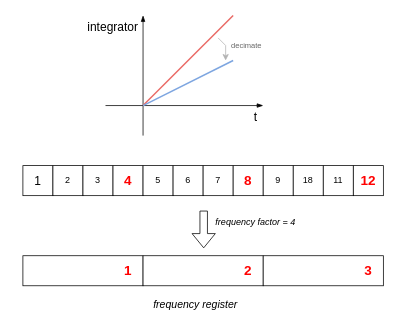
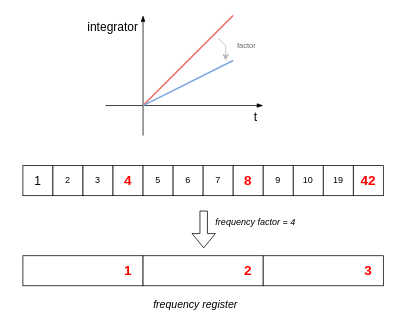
  <mxCell id="0" />
  <mxCell id="1" parent="0" />
  <mxCell id="2" value="" style="group" vertex="1" connectable="0" parent="1"><mxGeometry x="30" y="220" width="170" height="40" as="geometry" /></mxCell>
  <mxCell id="3" value="" style="rounded=0;whiteSpace=wrap;html=1;" vertex="1" parent="2"><mxGeometry width="40" height="40" as="geometry" /></mxCell>
  <mxCell id="4" value="" style="rounded=0;whiteSpace=wrap;html=1;" vertex="1" parent="2"><mxGeometry x="40" width="40" height="40" as="geometry" /></mxCell>
  <mxCell id="5" value="" style="rounded=0;whiteSpace=wrap;html=1;" vertex="1" parent="2"><mxGeometry x="80" width="40" height="40" as="geometry" /></mxCell>
  <mxCell id="6" value="" style="rounded=0;whiteSpace=wrap;html=1;" vertex="1" parent="2"><mxGeometry x="120" width="40" height="40" as="geometry" /></mxCell>
  <mxCell id="7" value="&lt;font style=&quot;font-size: 16px;&quot;&gt;1&lt;/font&gt;" style="text;html=1;align=center;verticalAlign=middle;whiteSpace=wrap;rounded=0;" vertex="1" parent="2"><mxGeometry x="-10" y="5" width="60" height="30" as="geometry" /></mxCell>
  <mxCell id="8" value="2" style="text;html=1;align=center;verticalAlign=middle;whiteSpace=wrap;rounded=0;" vertex="1" parent="2"><mxGeometry x="30" y="5" width="60" height="30" as="geometry" /></mxCell>
  <mxCell id="9" value="3" style="text;html=1;align=center;verticalAlign=middle;whiteSpace=wrap;rounded=0;" vertex="1" parent="2"><mxGeometry x="70" y="5" width="60" height="30" as="geometry" /></mxCell>
  <mxCell id="10" value="&lt;font size=&quot;1&quot; color=&quot;#ff0000&quot;&gt;&lt;b&gt;&lt;font style=&quot;font-size: 18px;&quot;&gt;4&lt;/font&gt;&lt;/b&gt;&lt;/font&gt;" style="text;html=1;align=center;verticalAlign=middle;whiteSpace=wrap;rounded=0;" vertex="1" parent="2"><mxGeometry x="110" y="5" width="60" height="30" as="geometry" /></mxCell>
  <mxCell id="11" value="" style="group" vertex="1" connectable="0" parent="1"><mxGeometry x="190" y="220" width="170" height="40" as="geometry" /></mxCell>
  <mxCell id="12" value="" style="rounded=0;whiteSpace=wrap;html=1;" vertex="1" parent="11"><mxGeometry width="40" height="40" as="geometry" /></mxCell>
  <mxCell id="13" value="" style="rounded=0;whiteSpace=wrap;html=1;" vertex="1" parent="11"><mxGeometry x="40" width="40" height="40" as="geometry" /></mxCell>
  <mxCell id="14" value="" style="rounded=0;whiteSpace=wrap;html=1;" vertex="1" parent="11"><mxGeometry x="80" width="40" height="40" as="geometry" /></mxCell>
  <mxCell id="15" value="" style="rounded=0;whiteSpace=wrap;html=1;" vertex="1" parent="11"><mxGeometry x="120" width="40" height="40" as="geometry" /></mxCell>
  <mxCell id="16" value="5" style="text;html=1;align=center;verticalAlign=middle;whiteSpace=wrap;rounded=0;" vertex="1" parent="11"><mxGeometry x="-10" y="5" width="60" height="30" as="geometry" /></mxCell>
  <mxCell id="17" value="6" style="text;html=1;align=center;verticalAlign=middle;whiteSpace=wrap;rounded=0;" vertex="1" parent="11"><mxGeometry x="30" y="5" width="60" height="30" as="geometry" /></mxCell>
  <mxCell id="18" value="7" style="text;html=1;align=center;verticalAlign=middle;whiteSpace=wrap;rounded=0;" vertex="1" parent="11"><mxGeometry x="70" y="5" width="60" height="30" as="geometry" /></mxCell>
  <mxCell id="19" value="&lt;font color=&quot;#ff0000&quot;&gt;&lt;b&gt;&lt;font style=&quot;font-size: 18px;&quot;&gt;8&lt;/font&gt;&lt;/b&gt;&lt;/font&gt;" style="text;html=1;align=center;verticalAlign=middle;whiteSpace=wrap;rounded=0;" vertex="1" parent="11"><mxGeometry x="110" y="5" width="60" height="30" as="geometry" /></mxCell>
  <mxCell id="20" value="" style="group" vertex="1" connectable="0" parent="1"><mxGeometry x="350" y="220" width="170" height="40" as="geometry" /></mxCell>
  <mxCell id="21" value="" style="rounded=0;whiteSpace=wrap;html=1;" vertex="1" parent="20"><mxGeometry width="40" height="40" as="geometry" /></mxCell>
  <mxCell id="22" value="" style="rounded=0;whiteSpace=wrap;html=1;" vertex="1" parent="20"><mxGeometry x="40" width="40" height="40" as="geometry" /></mxCell>
  <mxCell id="23" value="" style="rounded=0;whiteSpace=wrap;html=1;" vertex="1" parent="20"><mxGeometry x="80" width="40" height="40" as="geometry" /></mxCell>
  <mxCell id="24" value="" style="rounded=0;whiteSpace=wrap;html=1;" vertex="1" parent="20"><mxGeometry x="120" width="40" height="40" as="geometry" /></mxCell>
  <mxCell id="25" value="9" style="text;html=1;align=center;verticalAlign=middle;whiteSpace=wrap;rounded=0;" vertex="1" parent="20"><mxGeometry x="-10" y="5" width="60" height="30" as="geometry" /></mxCell>
- <mxCell id="26" value="18" style="text;html=1;align=center;verticalAlign=middle;whiteSpace=wrap;rounded=0;" vertex="1" parent="20"><mxGeometry x="30" y="5" width="60" height="30" as="geometry" /></mxCell>
- <mxCell id="27" value="11" style="text;html=1;align=center;verticalAlign=middle;whiteSpace=wrap;rounded=0;" vertex="1" parent="20"><mxGeometry x="70" y="5" width="60" height="30" as="geometry" /></mxCell>
- <mxCell id="28" value="&lt;font style=&quot;font-size: 18px;&quot; color=&quot;#ff0000&quot;&gt;&lt;b&gt;12&lt;/b&gt;&lt;/font&gt;" style="text;html=1;align=center;verticalAlign=middle;whiteSpace=wrap;rounded=0;" vertex="1" parent="20"><mxGeometry x="110" y="5" width="60" height="30" as="geometry" /></mxCell>
+ <mxCell id="26" value="10" style="text;html=1;align=center;verticalAlign=middle;whiteSpace=wrap;rounded=0;" vertex="1" parent="20"><mxGeometry x="30" y="5" width="60" height="30" as="geometry" /></mxCell>
+ <mxCell id="27" value="19" style="text;html=1;align=center;verticalAlign=middle;whiteSpace=wrap;rounded=0;" vertex="1" parent="20"><mxGeometry x="70" y="5" width="60" height="30" as="geometry" /></mxCell>
+ <mxCell id="28" value="&lt;font style=&quot;font-size: 18px;&quot; color=&quot;#ff0000&quot;&gt;&lt;b&gt;42&lt;/b&gt;&lt;/font&gt;" style="text;html=1;align=center;verticalAlign=middle;whiteSpace=wrap;rounded=0;" vertex="1" parent="20"><mxGeometry x="110" y="5" width="60" height="30" as="geometry" /></mxCell>
  <mxCell id="29" value="" style="rounded=0;whiteSpace=wrap;html=1;" vertex="1" parent="1"><mxGeometry x="30" y="340" width="160" height="40" as="geometry" /></mxCell>
  <mxCell id="30" value="" style="rounded=0;whiteSpace=wrap;html=1;" vertex="1" parent="1"><mxGeometry x="190" y="340" width="160" height="40" as="geometry" /></mxCell>
  <mxCell id="31" value="" style="rounded=0;whiteSpace=wrap;html=1;" vertex="1" parent="1"><mxGeometry x="350" y="340" width="160" height="40" as="geometry" /></mxCell>
  <mxCell id="32" value="&lt;font size=&quot;1&quot; color=&quot;#ff0000&quot;&gt;&lt;b style=&quot;font-size: 18px;&quot;&gt;1&lt;/b&gt;&lt;/font&gt;" style="text;html=1;align=center;verticalAlign=middle;whiteSpace=wrap;rounded=0;" vertex="1" parent="1"><mxGeometry x="140" y="345" width="60" height="30" as="geometry" /></mxCell>
  <mxCell id="33" value="&lt;font style=&quot;font-size: 18px;&quot; color=&quot;#ff0000&quot;&gt;&lt;b&gt;2&lt;/b&gt;&lt;/font&gt;" style="text;html=1;align=center;verticalAlign=middle;whiteSpace=wrap;rounded=0;" vertex="1" parent="1"><mxGeometry x="300" y="345" width="60" height="30" as="geometry" /></mxCell>
  <mxCell id="34" value="&lt;font size=&quot;1&quot; color=&quot;#ff0000&quot;&gt;&lt;b style=&quot;font-size: 18px;&quot;&gt;3&lt;/b&gt;&lt;/font&gt;" style="text;html=1;align=center;verticalAlign=middle;whiteSpace=wrap;rounded=0;" vertex="1" parent="1"><mxGeometry x="460" y="345" width="60" height="30" as="geometry" /></mxCell>
  <mxCell id="35" value="" style="shape=flexArrow;endArrow=classic;html=1;rounded=0;" edge="1" parent="1"><mxGeometry width="50" height="50" relative="1" as="geometry"><mxPoint x="270.76" y="280" as="sourcePoint" /><mxPoint x="270.76" y="330" as="targetPoint" /></mxGeometry></mxCell>
  <mxCell id="36" value="&lt;i&gt;frequency factor = 4&lt;/i&gt;" style="text;html=1;align=center;verticalAlign=middle;whiteSpace=wrap;rounded=0;" vertex="1" parent="1"><mxGeometry x="280" y="280" width="120" height="30" as="geometry" /></mxCell>
  <mxCell id="37" value="&lt;font style=&quot;font-size: 14px;&quot;&gt;&lt;i&gt;frequency register&lt;br&gt;&lt;/i&gt;&lt;/font&gt;" style="text;html=1;align=center;verticalAlign=middle;whiteSpace=wrap;rounded=0;" vertex="1" parent="1"><mxGeometry x="200" y="390" width="120" height="30" as="geometry" /></mxCell>
  <mxCell id="38" value="" style="endArrow=blockThin;html=1;rounded=0;endFill=1;" edge="1" parent="1"><mxGeometry width="50" height="50" relative="1" as="geometry"><mxPoint x="140" y="140" as="sourcePoint" /><mxPoint x="350" y="140" as="targetPoint" /></mxGeometry></mxCell>
  <mxCell id="39" value="" style="endArrow=blockThin;html=1;rounded=0;endFill=1;" edge="1" parent="1"><mxGeometry width="50" height="50" relative="1" as="geometry"><mxPoint x="190" y="180" as="sourcePoint" /><mxPoint x="190" y="20" as="targetPoint" /></mxGeometry></mxCell>
  <mxCell id="40" value="" style="endArrow=none;html=1;rounded=0;strokeColor=#EA6B66;strokeWidth=2;" edge="1" parent="1"><mxGeometry width="50" height="50" relative="1" as="geometry"><mxPoint x="190" y="140" as="sourcePoint" /><mxPoint x="310" y="20" as="targetPoint" /></mxGeometry></mxCell>
  <mxCell id="41" value="" style="endArrow=none;html=1;rounded=0;strokeColor=#7EA6E0;strokeWidth=2;" edge="1" parent="1"><mxGeometry width="50" height="50" relative="1" as="geometry"><mxPoint x="190" y="140" as="sourcePoint" /><mxPoint x="310" y="80" as="targetPoint" /></mxGeometry></mxCell>
  <mxCell id="42" value="&lt;font style=&quot;font-size: 16px;&quot;&gt;integrator&lt;/font&gt;" style="text;html=1;align=center;verticalAlign=middle;whiteSpace=wrap;rounded=0;" vertex="1" parent="1"><mxGeometry x="120" y="20" width="60" height="30" as="geometry" /></mxCell>
  <mxCell id="43" value="&lt;font style=&quot;font-size: 16px;&quot;&gt;t&lt;/font&gt;" style="text;html=1;align=center;verticalAlign=middle;whiteSpace=wrap;rounded=0;" vertex="1" parent="1"><mxGeometry x="310" y="140" width="60" height="30" as="geometry" /></mxCell>
  <mxCell id="44" value="" style="endArrow=classic;html=1;rounded=0;strokeColor=#B3B3B3;" edge="1" parent="1"><mxGeometry width="50" height="50" relative="1" as="geometry"><mxPoint x="290" y="50" as="sourcePoint" /><mxPoint x="300" y="80" as="targetPoint" /><Array as="points"><mxPoint x="300" y="60" /></Array></mxGeometry></mxCell>
- <mxCell id="45" value="&lt;font style=&quot;font-size: 10px;&quot; color=&quot;#666666&quot;&gt;decimate&lt;/font&gt;" style="text;html=1;align=center;verticalAlign=middle;whiteSpace=wrap;rounded=0;" vertex="1" parent="1"><mxGeometry x="298" y="45" width="60" height="30" as="geometry" /></mxCell>
+ <mxCell id="45" value="&lt;font style=&quot;font-size: 10px;&quot; color=&quot;#666666&quot;&gt;factor&lt;/font&gt;" style="text;html=1;align=center;verticalAlign=middle;whiteSpace=wrap;rounded=0;" vertex="1" parent="1"><mxGeometry x="298" y="45" width="60" height="30" as="geometry" /></mxCell>
